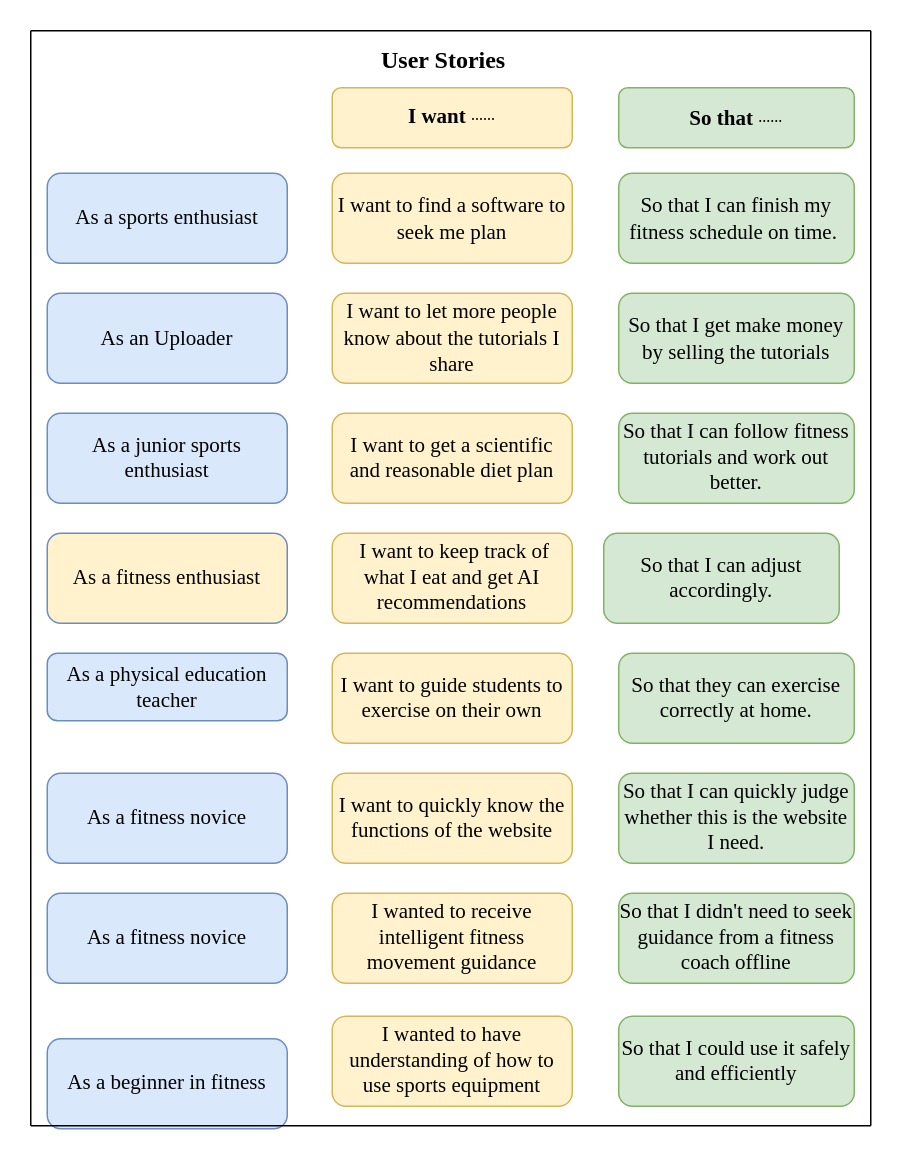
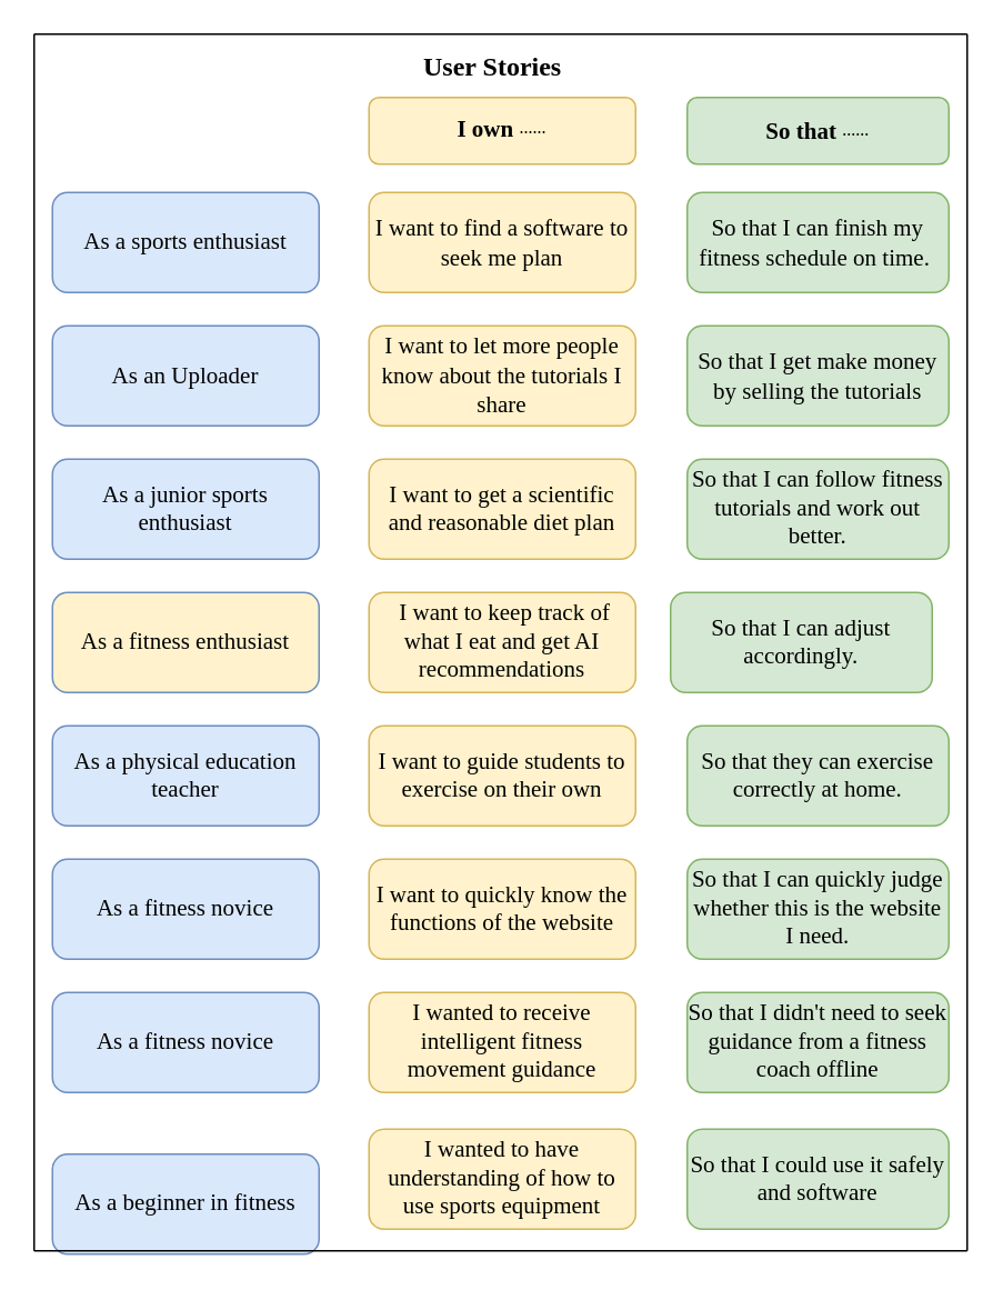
  <mxCell id="0" />
  <mxCell id="1" parent="0" />
  <mxCell id="2" value="&lt;p class=&quot;MsoNormal&quot;&gt;&lt;span style=&quot;font-family: &amp;quot;Comic Sans MS&amp;quot;; font-size: 14px;&quot;&gt;As a sports enthusiast&lt;/span&gt;&lt;br&gt;&lt;/p&gt;" style="rounded=1;whiteSpace=wrap;html=1;fillColor=#dae8fc;strokeColor=#6c8ebf;" parent="1" vertex="1"><mxGeometry x="31" y="115" width="160" height="60" as="geometry" /></mxCell>
  <mxCell id="3" value="&lt;p class=&quot;MsoNormal&quot;&gt;&lt;span style=&quot;font-size: 10.5pt;&quot;&gt;&lt;font face=&quot;Comic Sans MS&quot;&gt;As an Uploader&lt;/font&gt;&lt;/span&gt;&lt;/p&gt;" style="rounded=1;whiteSpace=wrap;html=1;fillColor=#dae8fc;strokeColor=#6c8ebf;" parent="1" vertex="1"><mxGeometry x="31" y="195" width="160" height="60" as="geometry" /></mxCell>
  <mxCell id="4" value="&lt;font style=&quot;font-size: 14px;&quot; face=&quot;Comic Sans MS&quot;&gt;As a fitness enthusiast&lt;/font&gt;" style="rounded=1;whiteSpace=wrap;html=1;fillColor=#fff2cc;strokeColor=#6c8ebf;" parent="1" vertex="1"><mxGeometry x="31" y="355" width="160" height="60" as="geometry" /></mxCell>
  <mxCell id="5" value="&lt;font style=&quot;font-size: 14px;&quot; face=&quot;Comic Sans MS&quot;&gt;As a junior sports enthusiast&lt;/font&gt;" style="rounded=1;whiteSpace=wrap;html=1;fillColor=#dae8fc;strokeColor=#6c8ebf;" parent="1" vertex="1"><mxGeometry x="31" y="275" width="160" height="60" as="geometry" /></mxCell>
  <mxCell id="6" value="&lt;font face=&quot;Comic Sans MS&quot; style=&quot;font-size: 14px;&quot;&gt;As a fitness novice&lt;/font&gt;" style="rounded=1;whiteSpace=wrap;html=1;fillColor=#dae8fc;strokeColor=#6c8ebf;" parent="1" vertex="1"><mxGeometry x="31" y="515" width="160" height="60" as="geometry" /></mxCell>
  <mxCell id="7" value="As a fitness novice" style="rounded=1;whiteSpace=wrap;html=1;fillColor=#dae8fc;strokeColor=#6c8ebf;fontSize=14;fontFamily=Comic Sans MS;" parent="1" vertex="1"><mxGeometry x="31" y="595" width="160" height="60" as="geometry" /></mxCell>
- <mxCell id="8" value="&lt;font style=&quot;font-size: 14px;&quot; face=&quot;Comic Sans MS&quot;&gt;As a physical education teacher&lt;/font&gt;" style="rounded=1;whiteSpace=wrap;html=1;fillColor=#dae8fc;strokeColor=#6c8ebf;" parent="1" vertex="1"><mxGeometry x="31" y="435" width="160" height="45" as="geometry" /></mxCell>
+ <mxCell id="8" value="&lt;font style=&quot;font-size: 14px;&quot; face=&quot;Comic Sans MS&quot;&gt;As a physical education teacher&lt;/font&gt;" style="rounded=1;whiteSpace=wrap;html=1;fillColor=#dae8fc;strokeColor=#6c8ebf;" parent="1" vertex="1"><mxGeometry x="31" y="435" width="160" height="60" as="geometry" /></mxCell>
  <mxCell id="9" value="As a beginner in fitness" style="rounded=1;whiteSpace=wrap;html=1;fillColor=#dae8fc;strokeColor=#6c8ebf;fontSize=14;fontFamily=Comic Sans MS;" parent="1" vertex="1"><mxGeometry x="31" y="692" width="160" height="60" as="geometry" /></mxCell>
  <mxCell id="10" value="&lt;p class=&quot;MsoNormal&quot;&gt;&lt;span style=&quot;font-size: 10.5pt;&quot;&gt;&lt;font face=&quot;Comic Sans MS&quot;&gt;I want to find a software to seek me plan&lt;/font&gt;&lt;/span&gt;&lt;/p&gt;" style="rounded=1;whiteSpace=wrap;html=1;fillColor=#fff2cc;strokeColor=#d6b656;" parent="1" vertex="1"><mxGeometry x="221" y="115" width="160" height="60" as="geometry" /></mxCell>
  <mxCell id="11" value="&lt;p class=&quot;MsoNormal&quot;&gt;&lt;span style=&quot;font-size: 10.5pt;&quot;&gt;&lt;font face=&quot;Comic Sans MS&quot;&gt;I want to let more people know about the tutorials I share&lt;/font&gt;&lt;/span&gt;&lt;/p&gt;" style="rounded=1;whiteSpace=wrap;html=1;fillColor=#fff2cc;strokeColor=#d6b656;" parent="1" vertex="1"><mxGeometry x="221" y="195" width="160" height="60" as="geometry" /></mxCell>
  <mxCell id="12" value="&lt;font style=&quot;font-size: 14px;&quot; face=&quot;Comic Sans MS&quot;&gt;&amp;nbsp;I want to keep track of what I eat and get AI recommendations&lt;/font&gt;" style="rounded=1;whiteSpace=wrap;html=1;fillColor=#fff2cc;strokeColor=#d6b656;" parent="1" vertex="1"><mxGeometry x="221" y="355" width="160" height="60" as="geometry" /></mxCell>
  <mxCell id="13" value="&lt;font style=&quot;font-size: 14px;&quot; face=&quot;Comic Sans MS&quot;&gt;I want to get a scientific and reasonable diet plan&lt;/font&gt;" style="rounded=1;whiteSpace=wrap;html=1;fillColor=#fff2cc;strokeColor=#d6b656;" parent="1" vertex="1"><mxGeometry x="221" y="275" width="160" height="60" as="geometry" /></mxCell>
  <mxCell id="14" value="&lt;font face=&quot;Comic Sans MS&quot; style=&quot;font-size: 14px;&quot;&gt;I want to quickly know the functions of the website&lt;/font&gt;" style="rounded=1;whiteSpace=wrap;html=1;fillColor=#fff2cc;strokeColor=#d6b656;" parent="1" vertex="1"><mxGeometry x="221" y="515" width="160" height="60" as="geometry" /></mxCell>
  <mxCell id="15" value="I wanted to receive intelligent fitness movement guidance" style="rounded=1;whiteSpace=wrap;html=1;fillColor=#fff2cc;strokeColor=#d6b656;fontSize=14;fontFamily=Comic Sans MS;" parent="1" vertex="1"><mxGeometry x="221" y="595" width="160" height="60" as="geometry" /></mxCell>
  <mxCell id="16" value="&lt;font style=&quot;font-size: 14px;&quot; face=&quot;Comic Sans MS&quot;&gt;I want to guide students to exercise on their own&lt;/font&gt;" style="rounded=1;whiteSpace=wrap;html=1;fillColor=#fff2cc;strokeColor=#d6b656;" parent="1" vertex="1"><mxGeometry x="221" y="435" width="160" height="60" as="geometry" /></mxCell>
  <mxCell id="17" value="I wanted to have understanding of how to use sports equipment" style="rounded=1;whiteSpace=wrap;html=1;fillColor=#fff2cc;strokeColor=#d6b656;fontSize=14;fontFamily=Comic Sans MS;" parent="1" vertex="1"><mxGeometry x="221" y="677" width="160" height="60" as="geometry" /></mxCell>
  <mxCell id="18" value="&lt;p class=&quot;MsoNormal&quot;&gt;&lt;span style=&quot;font-size: 10.5pt;&quot;&gt;&lt;font face=&quot;Comic Sans MS&quot;&gt;So that I can finish my fitness schedule on time.&amp;nbsp;&lt;/font&gt;&lt;/span&gt;&lt;span style=&quot;mso-spacerun:'yes';font-family:Calibri;mso-fareast-font-family:宋体;&lt;br/&gt;mso-bidi-font-family:'Times New Roman';font-size:10.5pt;mso-font-kerning:1.0pt;&quot;&gt;&lt;/span&gt;&lt;/p&gt;" style="rounded=1;whiteSpace=wrap;html=1;fillColor=#d5e8d4;strokeColor=#82b366;" parent="1" vertex="1"><mxGeometry x="412" y="115" width="157" height="60" as="geometry" /></mxCell>
  <mxCell id="19" value="&lt;p class=&quot;MsoNormal&quot;&gt;&lt;span style=&quot;font-size: 10.5pt;&quot;&gt;&lt;font face=&quot;Comic Sans MS&quot;&gt;So that I get make money by selling the tutorials&lt;/font&gt;&lt;/span&gt;&lt;span style=&quot;mso-spacerun:'yes';font-family:Calibri;mso-fareast-font-family:宋体;&lt;br/&gt;mso-bidi-font-family:'Times New Roman';font-size:10.5pt;mso-font-kerning:1.0pt;&quot;&gt;&lt;/span&gt;&lt;/p&gt;" style="rounded=1;whiteSpace=wrap;html=1;fillColor=#d5e8d4;strokeColor=#82b366;" parent="1" vertex="1"><mxGeometry x="412" y="195" width="157" height="60" as="geometry" /></mxCell>
  <mxCell id="20" value="&lt;font style=&quot;font-size: 14px;&quot; face=&quot;Comic Sans MS&quot;&gt;So that I can adjust accordingly.&lt;/font&gt;" style="rounded=1;whiteSpace=wrap;html=1;fillColor=#d5e8d4;strokeColor=#82b366;" parent="1" vertex="1"><mxGeometry x="402" y="355" width="157" height="60" as="geometry" /></mxCell>
  <mxCell id="21" value="&lt;font style=&quot;font-size: 14px;&quot; face=&quot;Comic Sans MS&quot;&gt;So that I can follow fitness tutorials and work out better.&lt;/font&gt;" style="rounded=1;whiteSpace=wrap;html=1;fillColor=#d5e8d4;strokeColor=#82b366;" parent="1" vertex="1"><mxGeometry x="412" y="275" width="157" height="60" as="geometry" /></mxCell>
  <mxCell id="22" value="&lt;font face=&quot;Comic Sans MS&quot; style=&quot;font-size: 14px;&quot;&gt;So that I can quickly judge whether this is the website I need.&lt;/font&gt;" style="rounded=1;whiteSpace=wrap;html=1;fillColor=#d5e8d4;strokeColor=#82b366;" parent="1" vertex="1"><mxGeometry x="412" y="515" width="157" height="60" as="geometry" /></mxCell>
  <mxCell id="23" value="So that I didn't need to seek guidance from a fitness coach offline" style="rounded=1;whiteSpace=wrap;html=1;fillColor=#d5e8d4;strokeColor=#82b366;fontSize=14;fontFamily=Comic Sans MS;" parent="1" vertex="1"><mxGeometry x="412" y="595" width="157" height="60" as="geometry" /></mxCell>
  <mxCell id="24" value="&lt;font face=&quot;Comic Sans MS&quot; style=&quot;font-size: 14px;&quot;&gt;So that they can exercise correctly at home.&lt;/font&gt;" style="rounded=1;whiteSpace=wrap;html=1;fillColor=#d5e8d4;strokeColor=#82b366;" parent="1" vertex="1"><mxGeometry x="412" y="435" width="157" height="60" as="geometry" /></mxCell>
- <mxCell id="25" value="So that I could use it safely and efficiently" style="rounded=1;whiteSpace=wrap;html=1;fillColor=#d5e8d4;strokeColor=#82b366;fontSize=14;fontFamily=Comic Sans MS;" parent="1" vertex="1"><mxGeometry x="412" y="677" width="157" height="60" as="geometry" /></mxCell>
+ <mxCell id="25" value="So that I could use it safely and software" style="rounded=1;whiteSpace=wrap;html=1;fillColor=#d5e8d4;strokeColor=#82b366;fontSize=14;fontFamily=Comic Sans MS;" parent="1" vertex="1"><mxGeometry x="412" y="677" width="157" height="60" as="geometry" /></mxCell>
  <mxCell id="26" value="&lt;span style=&quot;color: rgb(0, 0, 0); font-family: &amp;quot;Comic Sans MS&amp;quot;; font-style: normal; font-variant-ligatures: normal; font-variant-caps: normal; letter-spacing: normal; orphans: 2; text-align: center; text-indent: 0px; text-transform: none; widows: 2; word-spacing: 0px; -webkit-text-stroke-width: 0px; white-space: normal; text-decoration-thickness: initial; text-decoration-style: initial; text-decoration-color: initial; float: none; display: inline !important;&quot;&gt;&lt;b style=&quot;&quot;&gt;&lt;font style=&quot;font-size: 16px;&quot;&gt;User Stories&lt;/font&gt;&lt;/b&gt;&lt;/span&gt;" style="text;whiteSpace=wrap;html=1;" parent="1" vertex="1"><mxGeometry x="252" y="23" width="180" height="40" as="geometry" /></mxCell>
- <mxCell id="27" value="&lt;p class=&quot;MsoNormal&quot;&gt;&lt;font face=&quot;Comic Sans MS&quot;&gt;&lt;span style=&quot;font-size: 14px;&quot;&gt;I want&amp;nbsp;&lt;/span&gt;&lt;/font&gt;&lt;span style=&quot;background-color: initial; font-family: 宋体;&quot;&gt;&lt;font style=&quot;font-size: 8px;&quot;&gt;··&lt;/font&gt;&lt;/span&gt;&lt;span style=&quot;background-color: initial; font-family: 宋体; font-size: 8px;&quot;&gt;···&lt;/span&gt;&lt;span style=&quot;background-color: initial; font-size: 8px; font-family: 宋体;&quot;&gt;·&lt;/span&gt;&lt;/p&gt;" style="rounded=1;whiteSpace=wrap;html=1;fillColor=#fff2cc;strokeColor=#d6b656;fontStyle=1" parent="1" vertex="1"><mxGeometry x="221" y="58" width="160" height="40" as="geometry" /></mxCell>
+ <mxCell id="27" value="&lt;p class=&quot;MsoNormal&quot;&gt;&lt;font face=&quot;Comic Sans MS&quot;&gt;&lt;span style=&quot;font-size: 14px;&quot;&gt;I own&amp;nbsp;&lt;/span&gt;&lt;/font&gt;&lt;span style=&quot;background-color: initial; font-family: 宋体;&quot;&gt;&lt;font style=&quot;font-size: 8px;&quot;&gt;··&lt;/font&gt;&lt;/span&gt;&lt;span style=&quot;background-color: initial; font-family: 宋体; font-size: 8px;&quot;&gt;···&lt;/span&gt;&lt;span style=&quot;background-color: initial; font-size: 8px; font-family: 宋体;&quot;&gt;·&lt;/span&gt;&lt;/p&gt;" style="rounded=1;whiteSpace=wrap;html=1;fillColor=#fff2cc;strokeColor=#d6b656;fontStyle=1" parent="1" vertex="1"><mxGeometry x="221" y="58" width="160" height="40" as="geometry" /></mxCell>
  <mxCell id="28" value="&lt;p class=&quot;MsoNormal&quot;&gt;&lt;span style=&quot;font-size: 10.5pt;&quot;&gt;&lt;font face=&quot;Comic Sans MS&quot;&gt;So that&amp;nbsp;&lt;/font&gt;&lt;/span&gt;&lt;span style=&quot;mso-spacerun:'yes';font-family:Calibri;mso-fareast-font-family:宋体;&lt;br/&gt;mso-bidi-font-family:'Times New Roman';font-size:10.5pt;mso-font-kerning:1.0pt;&quot;&gt;&lt;/span&gt;&lt;span style=&quot;background-color: initial; font-family: 宋体;&quot;&gt;&lt;font style=&quot;font-size: 8px;&quot;&gt;··&lt;/font&gt;&lt;/span&gt;&lt;span style=&quot;background-color: initial; font-family: 宋体; font-size: 8px;&quot;&gt;···&lt;/span&gt;&lt;span style=&quot;background-color: initial; font-size: 8px; font-family: 宋体;&quot;&gt;·&lt;/span&gt;&lt;/p&gt;" style="rounded=1;whiteSpace=wrap;html=1;fillColor=#d5e8d4;strokeColor=#82b366;fontStyle=1" parent="1" vertex="1"><mxGeometry x="412" y="58" width="157" height="40" as="geometry" /></mxCell>
  <mxCell id="29" value="" style="endArrow=none;html=1;rounded=0;" edge="1" parent="1"><mxGeometry width="50" height="50" relative="1" as="geometry"><mxPoint x="20" y="20" as="sourcePoint" /><mxPoint x="580" y="20" as="targetPoint" /></mxGeometry></mxCell>
  <mxCell id="30" value="" style="endArrow=none;html=1;rounded=0;" edge="1" parent="1"><mxGeometry width="50" height="50" relative="1" as="geometry"><mxPoint x="20" y="750" as="sourcePoint" /><mxPoint x="580" y="750" as="targetPoint" /></mxGeometry></mxCell>
  <mxCell id="31" value="" style="endArrow=none;html=1;rounded=0;" edge="1" parent="1"><mxGeometry width="50" height="50" relative="1" as="geometry"><mxPoint x="20" y="20" as="sourcePoint" /><mxPoint x="20" y="750" as="targetPoint" /></mxGeometry></mxCell>
  <mxCell id="32" value="" style="endArrow=none;html=1;rounded=0;" edge="1" parent="1"><mxGeometry width="50" height="50" relative="1" as="geometry"><mxPoint x="580" y="750" as="sourcePoint" /><mxPoint x="580" y="20" as="targetPoint" /></mxGeometry></mxCell>
